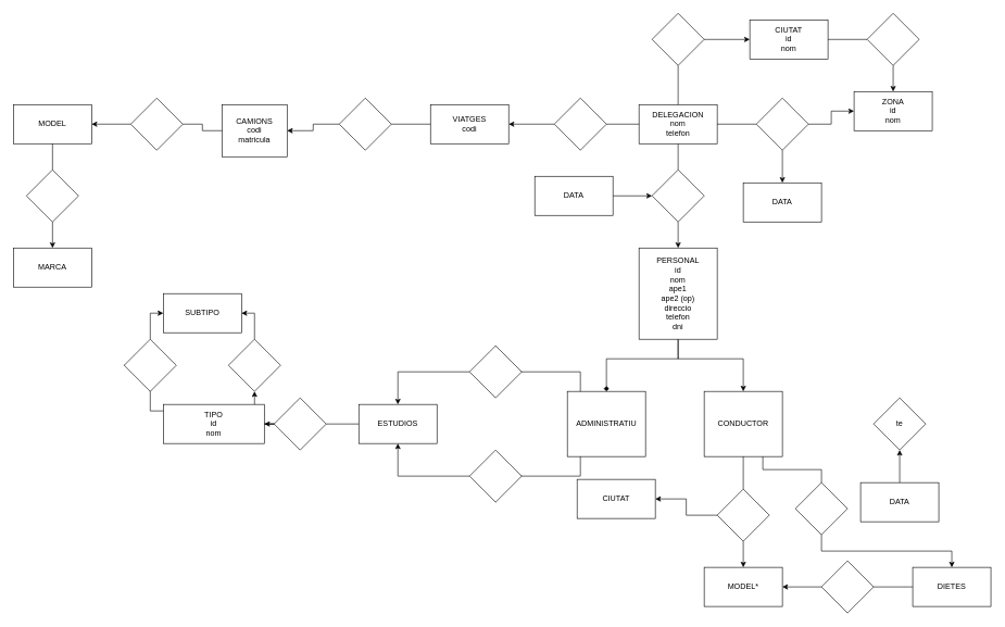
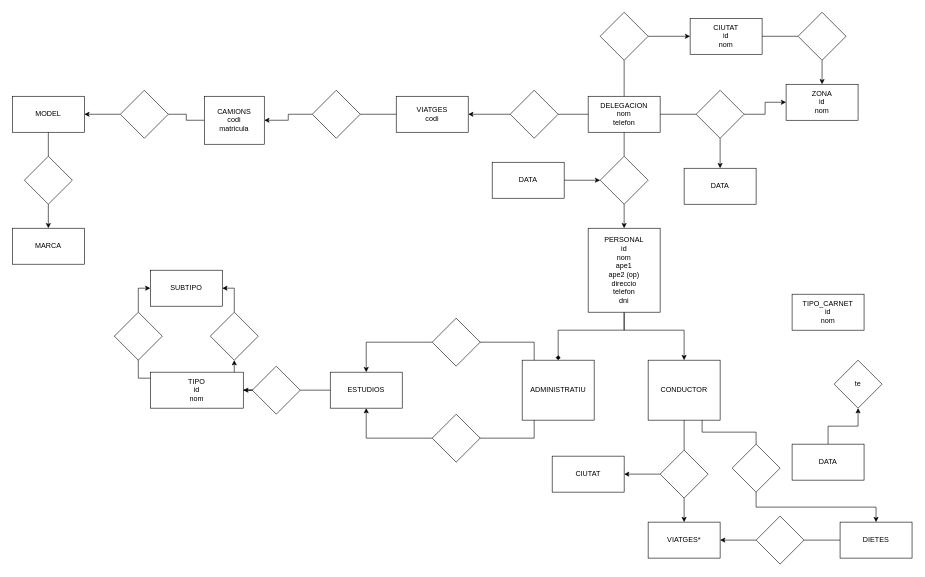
  <mxCell id="0" />
  <mxCell id="1" parent="0" />
  <mxCell id="2" style="edgeStyle=orthogonalEdgeStyle;rounded=0;orthogonalLoop=1;jettySize=auto;html=1;entryX=0;entryY=0.5;entryDx=0;entryDy=0;startArrow=none;" edge="1" parent="1" source="11" target="8"><mxGeometry relative="1" as="geometry" /></mxCell>
  <mxCell id="3" style="edgeStyle=orthogonalEdgeStyle;rounded=0;orthogonalLoop=1;jettySize=auto;html=1;entryX=0;entryY=0.5;entryDx=0;entryDy=0;startArrow=none;" edge="1" parent="1" source="16" target="9"><mxGeometry relative="1" as="geometry" /></mxCell>
  <mxCell id="4" value="" style="edgeStyle=orthogonalEdgeStyle;rounded=0;orthogonalLoop=1;jettySize=auto;html=1;entryX=0.5;entryY=0;entryDx=0;entryDy=0;startArrow=none;" edge="1" parent="1" source="48" target="20"><mxGeometry relative="1" as="geometry"><mxPoint x="1040" y="340" as="targetPoint" /></mxGeometry></mxCell>
  <mxCell id="5" value="" style="edgeStyle=orthogonalEdgeStyle;rounded=0;orthogonalLoop=1;jettySize=auto;html=1;startArrow=none;" edge="1" parent="1" source="54" target="52"><mxGeometry relative="1" as="geometry" /></mxCell>
  <mxCell id="6" value="DELEGACION&lt;br&gt;nom&lt;br&gt;telefon" style="rounded=0;whiteSpace=wrap;html=1;" vertex="1" parent="1"><mxGeometry x="980" y="160" width="120" height="60" as="geometry" /></mxCell>
  <mxCell id="7" value="" style="edgeStyle=orthogonalEdgeStyle;rounded=0;orthogonalLoop=1;jettySize=auto;html=1;startArrow=none;" edge="1" parent="1" source="13" target="9"><mxGeometry relative="1" as="geometry" /></mxCell>
  <mxCell id="8" value="CIUTAT&lt;br&gt;id&lt;br&gt;nom" style="whiteSpace=wrap;html=1;rounded=0;" vertex="1" parent="1"><mxGeometry x="1150" y="30" width="120" height="60" as="geometry" /></mxCell>
  <mxCell id="9" value="ZONA&lt;br&gt;id&lt;br&gt;nom" style="whiteSpace=wrap;html=1;rounded=0;" vertex="1" parent="1"><mxGeometry x="1310" y="140" width="120" height="60" as="geometry" /></mxCell>
  <mxCell id="10" value="" style="edgeStyle=orthogonalEdgeStyle;rounded=0;orthogonalLoop=1;jettySize=auto;html=1;entryX=0.5;entryY=1;entryDx=0;entryDy=0;endArrow=none;" edge="1" parent="1" source="6" target="11"><mxGeometry relative="1" as="geometry"><mxPoint x="1060" y="60" as="sourcePoint" /><mxPoint x="1210" y="60" as="targetPoint" /><Array as="points"><mxPoint x="1040" y="150" /><mxPoint x="1040" y="150" /></Array></mxGeometry></mxCell>
  <mxCell id="11" value="" style="rhombus;whiteSpace=wrap;html=1;" vertex="1" parent="1"><mxGeometry x="1000" y="20" width="80" height="80" as="geometry" /></mxCell>
  <mxCell id="12" value="" style="edgeStyle=orthogonalEdgeStyle;rounded=0;orthogonalLoop=1;jettySize=auto;html=1;endArrow=none;" edge="1" parent="1" source="8" target="13"><mxGeometry relative="1" as="geometry"><mxPoint x="1330" y="60" as="sourcePoint" /><mxPoint x="1450" y="60" as="targetPoint" /></mxGeometry></mxCell>
  <mxCell id="13" value="" style="rhombus;whiteSpace=wrap;html=1;" vertex="1" parent="1"><mxGeometry x="1330" y="20" width="80" height="80" as="geometry" /></mxCell>
  <mxCell id="14" value="" style="edgeStyle=orthogonalEdgeStyle;rounded=0;orthogonalLoop=1;jettySize=auto;html=1;entryX=0;entryY=0.5;entryDx=0;entryDy=0;endArrow=none;" edge="1" parent="1" source="6" target="16"><mxGeometry relative="1" as="geometry"><mxPoint x="1100" y="190" as="sourcePoint" /><mxPoint x="1310" y="190" as="targetPoint" /></mxGeometry></mxCell>
  <mxCell id="15" value="" style="edgeStyle=orthogonalEdgeStyle;rounded=0;orthogonalLoop=1;jettySize=auto;html=1;" edge="1" parent="1" source="16" target="17"><mxGeometry relative="1" as="geometry" /></mxCell>
  <mxCell id="16" value="" style="rhombus;whiteSpace=wrap;html=1;" vertex="1" parent="1"><mxGeometry x="1160" y="150" width="80" height="80" as="geometry" /></mxCell>
  <mxCell id="17" value="DATA" style="whiteSpace=wrap;html=1;" vertex="1" parent="1"><mxGeometry x="1140" y="280" width="120" height="60" as="geometry" /></mxCell>
  <mxCell id="18" style="edgeStyle=orthogonalEdgeStyle;rounded=0;orthogonalLoop=1;jettySize=auto;html=1;endArrow=diamond;" edge="1" parent="1" source="20" target="23"><mxGeometry relative="1" as="geometry"><mxPoint x="930" y="600" as="targetPoint" /><Array as="points"><mxPoint x="1040" y="550" /><mxPoint x="930" y="550" /><mxPoint x="930" y="600" /></Array></mxGeometry></mxCell>
  <mxCell id="19" style="edgeStyle=orthogonalEdgeStyle;rounded=0;orthogonalLoop=1;jettySize=auto;html=1;" edge="1" parent="1" source="20" target="26"><mxGeometry relative="1" as="geometry"><mxPoint x="1140" y="600" as="targetPoint" /><Array as="points"><mxPoint x="1040" y="550" /><mxPoint x="1140" y="550" /><mxPoint x="1140" y="600" /></Array></mxGeometry></mxCell>
  <mxCell id="20" value="PERSONAL&lt;br&gt;id&lt;br style=&quot;border-color: var(--border-color);&quot;&gt;nom&lt;br style=&quot;border-color: var(--border-color);&quot;&gt;ape1&lt;br style=&quot;border-color: var(--border-color);&quot;&gt;ape2 (op)&lt;br style=&quot;border-color: var(--border-color);&quot;&gt;direccio&lt;br&gt;telefon&lt;br&gt;dni" style="whiteSpace=wrap;html=1;rounded=0;" vertex="1" parent="1"><mxGeometry x="980" y="380" width="120" height="140" as="geometry" /></mxCell>
  <mxCell id="21" value="" style="edgeStyle=orthogonalEdgeStyle;rounded=0;orthogonalLoop=1;jettySize=auto;html=1;entryX=0.5;entryY=0;entryDx=0;entryDy=0;startArrow=none;" edge="1" parent="1" source="30" target="28"><mxGeometry relative="1" as="geometry"><mxPoint x="740" y="520" as="targetPoint" /><Array as="points"><mxPoint x="610" y="570" /></Array></mxGeometry></mxCell>
  <mxCell id="22" style="edgeStyle=orthogonalEdgeStyle;rounded=0;orthogonalLoop=1;jettySize=auto;html=1;entryX=0.5;entryY=1;entryDx=0;entryDy=0;startArrow=none;" edge="1" parent="1" source="32" target="28"><mxGeometry relative="1" as="geometry"><Array as="points"><mxPoint x="610" y="730" /></Array></mxGeometry></mxCell>
  <mxCell id="23" value="ADMINISTRATIU" style="rounded=0;whiteSpace=wrap;html=1;" vertex="1" parent="1"><mxGeometry x="870" y="600" width="120" height="100" as="geometry" /></mxCell>
  <mxCell id="24" value="" style="edgeStyle=orthogonalEdgeStyle;rounded=0;orthogonalLoop=1;jettySize=auto;html=1;startArrow=none;" edge="1" parent="1" source="69" target="66"><mxGeometry relative="1" as="geometry" /></mxCell>
  <mxCell id="25" style="edgeStyle=orthogonalEdgeStyle;rounded=0;orthogonalLoop=1;jettySize=auto;html=1;exitX=0.5;exitY=1;exitDx=0;exitDy=0;startArrow=none;entryX=0.5;entryY=0;entryDx=0;entryDy=0;" edge="1" parent="1" source="74" target="72"><mxGeometry relative="1" as="geometry"><mxPoint x="1170" y="490" as="targetPoint" /></mxGeometry></mxCell>
  <mxCell id="26" value="CONDUCTOR" style="rounded=0;whiteSpace=wrap;html=1;" vertex="1" parent="1"><mxGeometry x="1080" y="600" width="120" height="100" as="geometry" /></mxCell>
  <mxCell id="27" value="" style="edgeStyle=orthogonalEdgeStyle;rounded=0;orthogonalLoop=1;jettySize=auto;html=1;startArrow=none;" edge="1" parent="1" source="41" target="39"><mxGeometry relative="1" as="geometry" /></mxCell>
  <mxCell id="28" value="ESTUDIOS" style="whiteSpace=wrap;html=1;rounded=0;" vertex="1" parent="1"><mxGeometry x="550" y="620" width="120" height="60" as="geometry" /></mxCell>
  <mxCell id="29" value="" style="edgeStyle=orthogonalEdgeStyle;rounded=0;orthogonalLoop=1;jettySize=auto;html=1;entryX=0.5;entryY=0;entryDx=0;entryDy=0;endArrow=none;" edge="1" parent="1" source="23" target="30"><mxGeometry relative="1" as="geometry"><mxPoint x="890" y="600" as="sourcePoint" /><mxPoint x="610" y="620" as="targetPoint" /><Array as="points"><mxPoint x="890" y="570" /></Array></mxGeometry></mxCell>
  <mxCell id="30" value="" style="rhombus;whiteSpace=wrap;html=1;" vertex="1" parent="1"><mxGeometry x="720" y="530" width="80" height="80" as="geometry" /></mxCell>
  <mxCell id="31" value="" style="edgeStyle=orthogonalEdgeStyle;rounded=0;orthogonalLoop=1;jettySize=auto;html=1;entryX=0.5;entryY=1;entryDx=0;entryDy=0;endArrow=none;" edge="1" parent="1" source="23" target="32"><mxGeometry relative="1" as="geometry"><mxPoint x="890" y="700" as="sourcePoint" /><mxPoint x="610" y="680" as="targetPoint" /><Array as="points"><mxPoint x="890" y="730" /></Array></mxGeometry></mxCell>
  <mxCell id="32" value="" style="rhombus;whiteSpace=wrap;html=1;" vertex="1" parent="1"><mxGeometry x="720" y="690" width="80" height="80" as="geometry" /></mxCell>
+ <mxCell id="33" value="TIPO_CARNET&lt;br&gt;id&lt;br&gt;nom" style="rounded=0;whiteSpace=wrap;html=1;" vertex="1" parent="1"><mxGeometry x="1320" y="490" width="120" height="60" as="geometry" /></mxCell>
  <mxCell id="34" style="edgeStyle=orthogonalEdgeStyle;rounded=0;orthogonalLoop=1;jettySize=auto;html=1;entryX=0.5;entryY=1;entryDx=0;entryDy=0;" edge="1" parent="1" source="35" target="36"><mxGeometry relative="1" as="geometry" /></mxCell>
  <mxCell id="35" value="DATA" style="rounded=0;whiteSpace=wrap;html=1;" vertex="1" parent="1"><mxGeometry x="1320" y="740" width="120" height="60" as="geometry" /></mxCell>
- <mxCell id="36" value="te" style="rhombus;whiteSpace=wrap;html=1;" vertex="1" parent="1"><mxGeometry x="1340" y="610" width="80" height="80" as="geometry" /></mxCell>
+ <mxCell id="36" value="te" style="rhombus;whiteSpace=wrap;html=1;" vertex="1" parent="1"><mxGeometry x="1390" y="600" width="80" height="80" as="geometry" /></mxCell>
  <mxCell id="37" style="edgeStyle=orthogonalEdgeStyle;rounded=0;orthogonalLoop=1;jettySize=auto;html=1;entryX=0;entryY=0.5;entryDx=0;entryDy=0;startArrow=none;" edge="1" parent="1" source="44" target="42"><mxGeometry relative="1" as="geometry"><Array as="points"><mxPoint x="230" y="480" /></Array></mxGeometry></mxCell>
  <mxCell id="38" style="edgeStyle=orthogonalEdgeStyle;rounded=0;orthogonalLoop=1;jettySize=auto;html=1;exitX=1;exitY=0.25;exitDx=0;exitDy=0;entryX=0.5;entryY=1;entryDx=0;entryDy=0;" edge="1" parent="1" source="39" target="46"><mxGeometry relative="1" as="geometry" /></mxCell>
  <mxCell id="39" value="TIPO&lt;br&gt;id&lt;br&gt;nom" style="whiteSpace=wrap;html=1;rounded=0;" vertex="1" parent="1"><mxGeometry x="250" y="620" width="155" height="60" as="geometry" /></mxCell>
  <mxCell id="40" value="" style="edgeStyle=orthogonalEdgeStyle;rounded=0;orthogonalLoop=1;jettySize=auto;html=1;endArrow=none;" edge="1" parent="1" source="28" target="41"><mxGeometry relative="1" as="geometry"><mxPoint x="550" y="650" as="sourcePoint" /><mxPoint x="370" y="650" as="targetPoint" /></mxGeometry></mxCell>
  <mxCell id="41" value="" style="rhombus;whiteSpace=wrap;html=1;" vertex="1" parent="1"><mxGeometry x="420" y="610" width="80" height="80" as="geometry" /></mxCell>
  <mxCell id="42" value="SUBTIPO" style="rounded=0;whiteSpace=wrap;html=1;" vertex="1" parent="1"><mxGeometry x="250" y="450" width="120" height="60" as="geometry" /></mxCell>
  <mxCell id="43" value="" style="edgeStyle=orthogonalEdgeStyle;rounded=0;orthogonalLoop=1;jettySize=auto;html=1;entryX=0;entryY=0.5;entryDx=0;entryDy=0;endArrow=none;" edge="1" parent="1" source="39" target="44"><mxGeometry relative="1" as="geometry"><mxPoint x="250" y="630" as="sourcePoint" /><mxPoint x="250" y="480" as="targetPoint" /><Array as="points"><mxPoint x="230" y="630" /></Array></mxGeometry></mxCell>
  <mxCell id="44" value="" style="rhombus;whiteSpace=wrap;html=1;" vertex="1" parent="1"><mxGeometry x="190" y="520" width="80" height="80" as="geometry" /></mxCell>
  <mxCell id="45" style="edgeStyle=orthogonalEdgeStyle;rounded=0;orthogonalLoop=1;jettySize=auto;html=1;entryX=1;entryY=0.5;entryDx=0;entryDy=0;" edge="1" parent="1" source="46" target="42"><mxGeometry relative="1" as="geometry" /></mxCell>
  <mxCell id="46" value="" style="rhombus;whiteSpace=wrap;html=1;" vertex="1" parent="1"><mxGeometry x="350" y="520" width="80" height="80" as="geometry" /></mxCell>
  <mxCell id="47" value="" style="edgeStyle=orthogonalEdgeStyle;rounded=0;orthogonalLoop=1;jettySize=auto;html=1;entryX=0.5;entryY=0;entryDx=0;entryDy=0;endArrow=none;" edge="1" parent="1" source="6" target="48"><mxGeometry relative="1" as="geometry"><mxPoint x="1040" y="220" as="sourcePoint" /><mxPoint x="1040" y="380" as="targetPoint" /></mxGeometry></mxCell>
  <mxCell id="48" value="" style="rhombus;whiteSpace=wrap;html=1;" vertex="1" parent="1"><mxGeometry x="1000" y="260" width="80" height="80" as="geometry" /></mxCell>
  <mxCell id="49" style="edgeStyle=orthogonalEdgeStyle;rounded=0;orthogonalLoop=1;jettySize=auto;html=1;entryX=0;entryY=0.5;entryDx=0;entryDy=0;" edge="1" parent="1" source="50" target="48"><mxGeometry relative="1" as="geometry" /></mxCell>
  <mxCell id="50" value="DATA" style="rounded=0;whiteSpace=wrap;html=1;" vertex="1" parent="1"><mxGeometry x="820" y="270" width="120" height="60" as="geometry" /></mxCell>
  <mxCell id="51" style="edgeStyle=orthogonalEdgeStyle;rounded=0;orthogonalLoop=1;jettySize=auto;html=1;entryX=1;entryY=0.5;entryDx=0;entryDy=0;startArrow=none;" edge="1" parent="1" source="65" target="56"><mxGeometry relative="1" as="geometry" /></mxCell>
  <mxCell id="52" value="VIATGES&lt;br&gt;codi" style="whiteSpace=wrap;html=1;rounded=0;" vertex="1" parent="1"><mxGeometry x="660" y="160" width="120" height="60" as="geometry" /></mxCell>
  <mxCell id="53" value="" style="edgeStyle=orthogonalEdgeStyle;rounded=0;orthogonalLoop=1;jettySize=auto;html=1;endArrow=none;" edge="1" parent="1" source="6" target="54"><mxGeometry relative="1" as="geometry"><mxPoint x="980" y="190" as="sourcePoint" /><mxPoint x="810" y="190" as="targetPoint" /></mxGeometry></mxCell>
  <mxCell id="54" value="" style="rhombus;whiteSpace=wrap;html=1;" vertex="1" parent="1"><mxGeometry x="850" y="150" width="80" height="80" as="geometry" /></mxCell>
  <mxCell id="55" value="" style="edgeStyle=orthogonalEdgeStyle;rounded=0;orthogonalLoop=1;jettySize=auto;html=1;startArrow=none;" edge="1" parent="1" source="61" target="58"><mxGeometry relative="1" as="geometry" /></mxCell>
  <mxCell id="56" value="CAMIONS&lt;br&gt;codi&lt;br&gt;matricula" style="rounded=0;whiteSpace=wrap;html=1;" vertex="1" parent="1"><mxGeometry x="340" y="160" width="100" height="80" as="geometry" /></mxCell>
  <mxCell id="57" value="" style="edgeStyle=orthogonalEdgeStyle;rounded=0;orthogonalLoop=1;jettySize=auto;html=1;startArrow=none;" edge="1" parent="1" source="63" target="59"><mxGeometry relative="1" as="geometry" /></mxCell>
  <mxCell id="58" value="MODEL" style="whiteSpace=wrap;html=1;rounded=0;" vertex="1" parent="1"><mxGeometry x="20" y="160" width="120" height="60" as="geometry" /></mxCell>
  <mxCell id="59" value="MARCA" style="whiteSpace=wrap;html=1;rounded=0;" vertex="1" parent="1"><mxGeometry x="20" y="380" width="120" height="60" as="geometry" /></mxCell>
  <mxCell id="60" value="" style="edgeStyle=orthogonalEdgeStyle;rounded=0;orthogonalLoop=1;jettySize=auto;html=1;endArrow=none;" edge="1" parent="1" source="56" target="61"><mxGeometry relative="1" as="geometry"><mxPoint x="320" y="190" as="sourcePoint" /><mxPoint x="150" y="190" as="targetPoint" /></mxGeometry></mxCell>
  <mxCell id="61" value="" style="rhombus;whiteSpace=wrap;html=1;" vertex="1" parent="1"><mxGeometry x="200" y="150" width="80" height="80" as="geometry" /></mxCell>
  <mxCell id="62" value="" style="edgeStyle=orthogonalEdgeStyle;rounded=0;orthogonalLoop=1;jettySize=auto;html=1;endArrow=none;" edge="1" parent="1" source="58" target="63"><mxGeometry relative="1" as="geometry"><mxPoint x="80" y="220" as="sourcePoint" /><mxPoint x="80" y="370" as="targetPoint" /></mxGeometry></mxCell>
  <mxCell id="63" value="" style="rhombus;whiteSpace=wrap;html=1;" vertex="1" parent="1"><mxGeometry x="40" y="260" width="80" height="80" as="geometry" /></mxCell>
  <mxCell id="64" value="" style="edgeStyle=orthogonalEdgeStyle;rounded=0;orthogonalLoop=1;jettySize=auto;html=1;entryX=1;entryY=0.5;entryDx=0;entryDy=0;endArrow=none;" edge="1" parent="1" source="52" target="65"><mxGeometry relative="1" as="geometry"><mxPoint x="660" y="190" as="sourcePoint" /><mxPoint x="460" y="190" as="targetPoint" /></mxGeometry></mxCell>
  <mxCell id="65" value="" style="rhombus;whiteSpace=wrap;html=1;" vertex="1" parent="1"><mxGeometry x="520" y="150" width="80" height="80" as="geometry" /></mxCell>
- <mxCell id="66" value="MODEL*" style="whiteSpace=wrap;html=1;rounded=0;" vertex="1" parent="1"><mxGeometry x="1080" y="870" width="120" height="60" as="geometry" /></mxCell>
+ <mxCell id="66" value="VIATGES*" style="whiteSpace=wrap;html=1;rounded=0;" vertex="1" parent="1"><mxGeometry x="1080" y="870" width="120" height="60" as="geometry" /></mxCell>
  <mxCell id="67" value="" style="edgeStyle=orthogonalEdgeStyle;rounded=0;orthogonalLoop=1;jettySize=auto;html=1;endArrow=none;" edge="1" parent="1" source="26" target="69"><mxGeometry relative="1" as="geometry"><mxPoint x="1140" y="700" as="sourcePoint" /><mxPoint x="1140" y="870" as="targetPoint" /></mxGeometry></mxCell>
  <mxCell id="68" value="" style="edgeStyle=orthogonalEdgeStyle;rounded=0;orthogonalLoop=1;jettySize=auto;html=1;" edge="1" parent="1" source="69" target="70"><mxGeometry relative="1" as="geometry" /></mxCell>
  <mxCell id="69" value="" style="rhombus;whiteSpace=wrap;html=1;" vertex="1" parent="1"><mxGeometry x="1100" y="750" width="80" height="80" as="geometry" /></mxCell>
- <mxCell id="70" value="CIUTAT" style="whiteSpace=wrap;html=1;" vertex="1" parent="1"><mxGeometry x="885" y="735" width="120" height="60" as="geometry" /></mxCell>
+ <mxCell id="70" value="CIUTAT" style="whiteSpace=wrap;html=1;" vertex="1" parent="1"><mxGeometry x="920" y="760" width="120" height="60" as="geometry" /></mxCell>
  <mxCell id="71" style="edgeStyle=orthogonalEdgeStyle;rounded=0;orthogonalLoop=1;jettySize=auto;html=1;exitX=0;exitY=0.5;exitDx=0;exitDy=0;entryX=1;entryY=0.5;entryDx=0;entryDy=0;startArrow=none;" edge="1" parent="1" source="76" target="66"><mxGeometry relative="1" as="geometry" /></mxCell>
  <mxCell id="72" value="DIETES" style="rounded=0;whiteSpace=wrap;html=1;" vertex="1" parent="1"><mxGeometry x="1400" y="870" width="120" height="60" as="geometry" /></mxCell>
  <mxCell id="73" value="" style="edgeStyle=orthogonalEdgeStyle;rounded=0;orthogonalLoop=1;jettySize=auto;html=1;exitX=0.75;exitY=1;exitDx=0;exitDy=0;endArrow=none;" edge="1" parent="1" source="26" target="74"><mxGeometry relative="1" as="geometry"><mxPoint x="1240" y="450" as="targetPoint" /><mxPoint x="1170" y="600" as="sourcePoint" /></mxGeometry></mxCell>
  <mxCell id="74" value="" style="rhombus;whiteSpace=wrap;html=1;" vertex="1" parent="1"><mxGeometry x="1220" y="740" width="80" height="80" as="geometry" /></mxCell>
  <mxCell id="75" value="" style="edgeStyle=orthogonalEdgeStyle;rounded=0;orthogonalLoop=1;jettySize=auto;html=1;exitX=0;exitY=0.5;exitDx=0;exitDy=0;entryX=1;entryY=0.5;entryDx=0;entryDy=0;endArrow=none;" edge="1" parent="1" source="72" target="76"><mxGeometry relative="1" as="geometry"><mxPoint x="1400" y="900" as="sourcePoint" /><mxPoint x="1200" y="900" as="targetPoint" /></mxGeometry></mxCell>
  <mxCell id="76" value="" style="rhombus;whiteSpace=wrap;html=1;" vertex="1" parent="1"><mxGeometry x="1260" y="860" width="80" height="80" as="geometry" /></mxCell>
